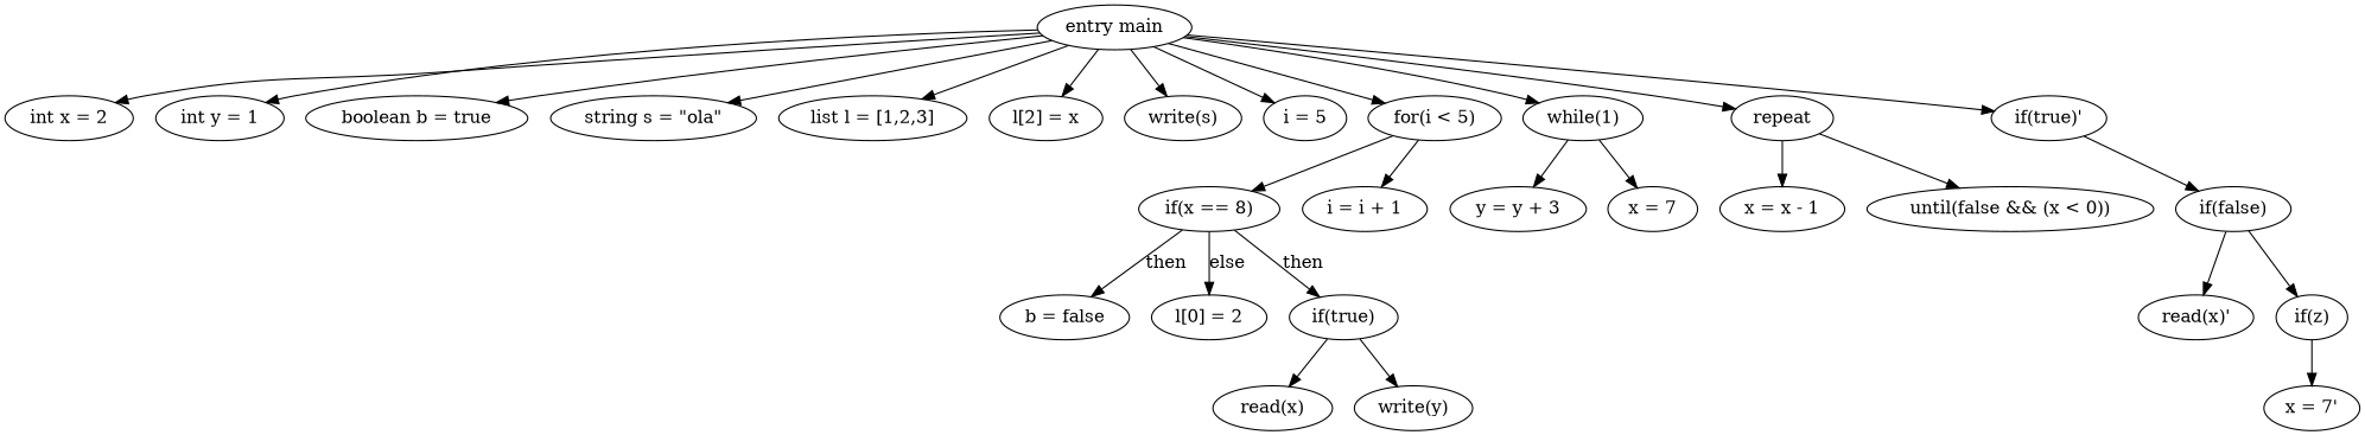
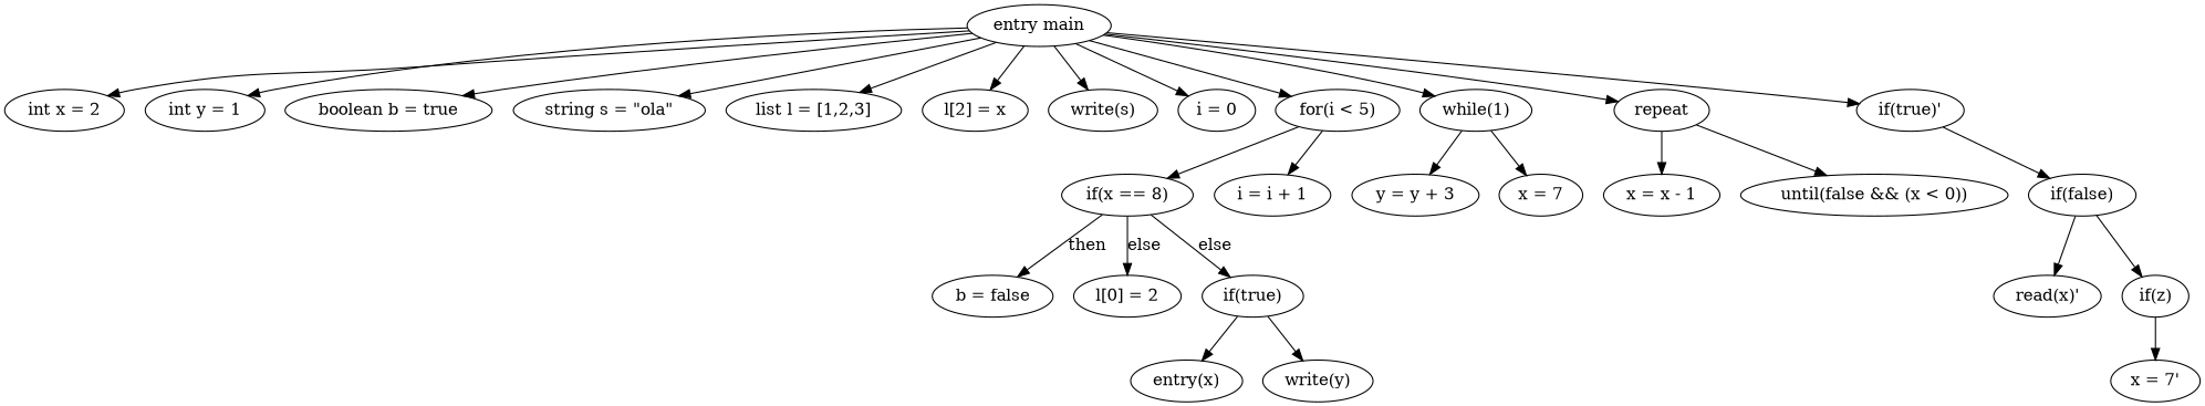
  digraph {
    "entry main"
    "int x = 2"
    "int y = 1"
    "boolean b = true"
    "string s = \"ola\""
    "list l = [1,2,3]"
    "l[2] = x"
    "write(s)"
-   "i = 0" [label="i = 5"]
+   "i = 0"
    "for(i < 5)"
    "while(1)"
    repeat
    "if(true)'"
    n14 [label="if(x == 8)"]
    "i = i + 1"
    "y = y + 3"
    "x = 7"
    "x = x - 1"
    "until(false && (x < 0))"
    "if(false)"
    "b = false"
    "l[0] = 2"
    "if(true)"
-   "read(x)"
+   "read(x)" [label="entry(x)"]
    "write(y)"
    "read(x)'"
    "if(z)"
    "x = 7'"
    "entry main" -> "int x = 2"
    "entry main" -> "int y = 1"
    "entry main" -> "boolean b = true"
    "entry main" -> "string s = \"ola\""
    "entry main" -> "list l = [1,2,3]"
    "entry main" -> "l[2] = x"
    "entry main" -> "write(s)"
    "entry main" -> "i = 0"
    "entry main" -> "for(i < 5)"
    "entry main" -> "while(1)"
    "entry main" -> repeat
    "entry main" -> "if(true)'"
    "for(i < 5)" -> n14
    "for(i < 5)" -> "i = i + 1"
    "while(1)" -> "y = y + 3"
    "while(1)" -> "x = 7"
    repeat -> "x = x - 1"
    repeat -> "until(false && (x < 0))"
    "if(true)'" -> "if(false)"
    n14 -> "b = false" [label=then]
    n14 -> "l[0] = 2" [label=else]
-   n14 -> "if(true)" [label=then]
+   n14 -> "if(true)" [label=else]
    "if(false)" -> "read(x)'"
    "if(false)" -> "if(z)"
    "if(true)" -> "read(x)"
    "if(true)" -> "write(y)"
    "if(z)" -> "x = 7'"
  }
